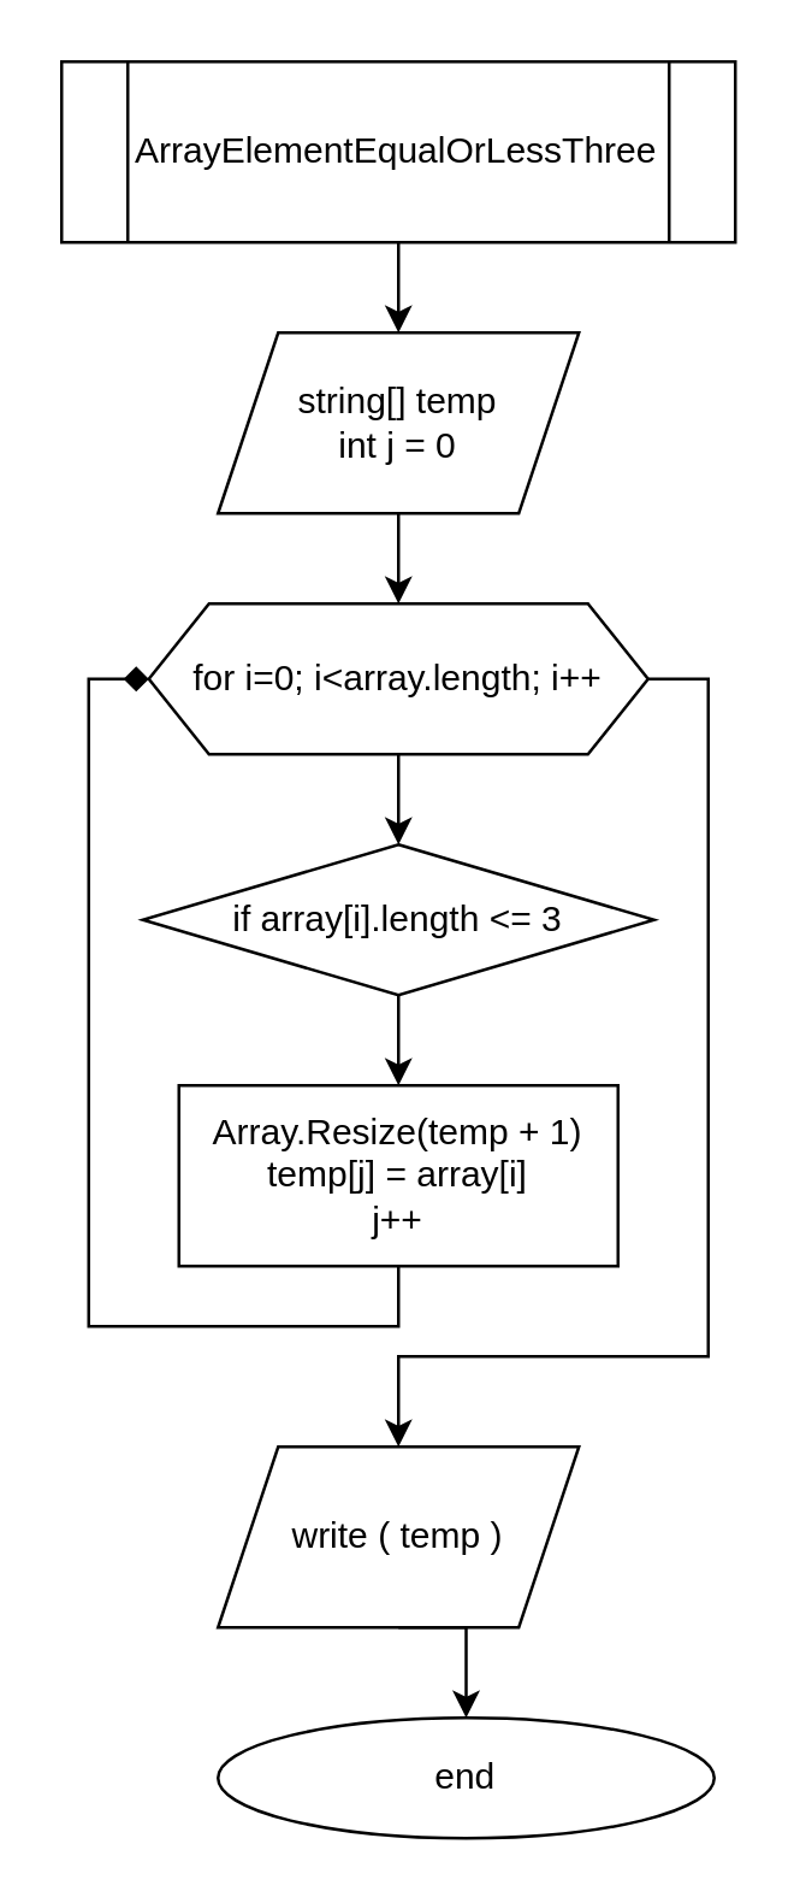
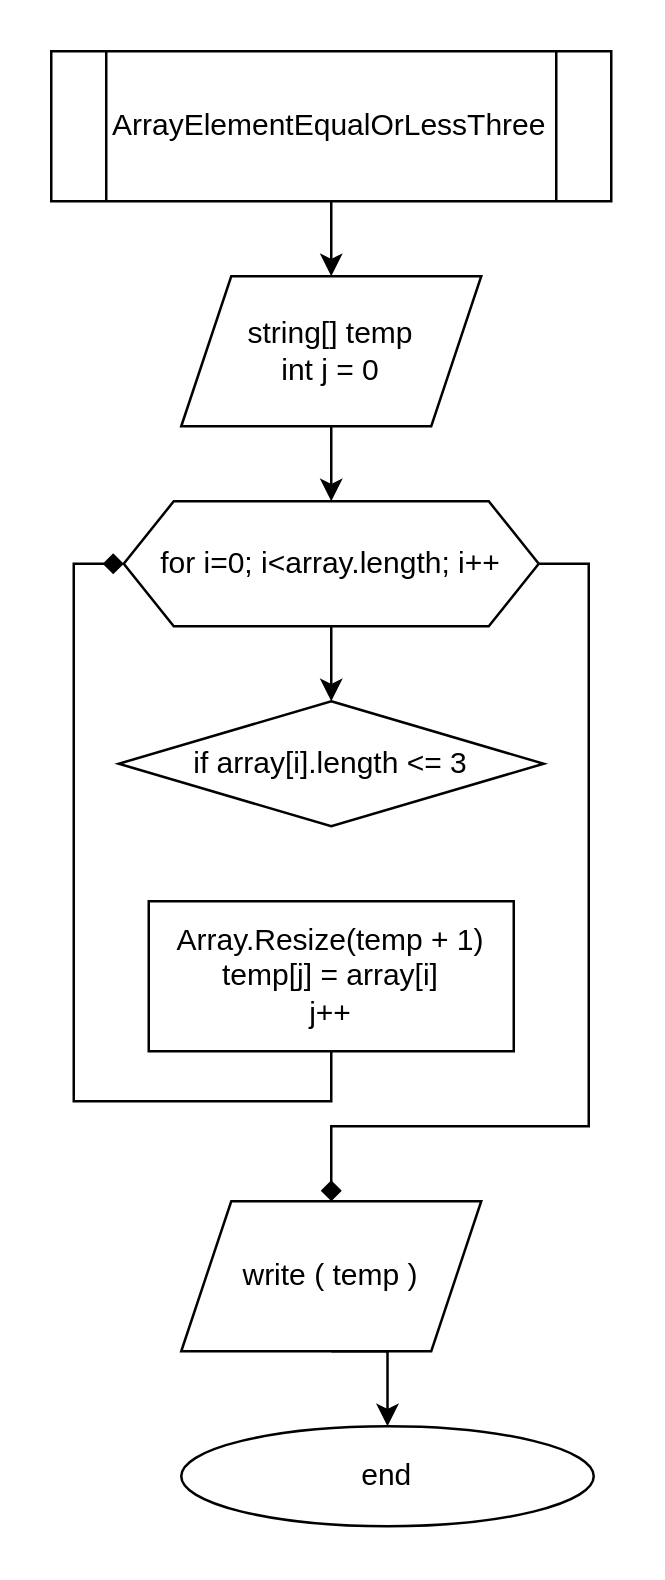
  <mxCell id="0" />
  <mxCell id="1" parent="0" />
  <mxCell id="2" value="" style="edgeStyle=orthogonalEdgeStyle;rounded=0;orthogonalLoop=1;jettySize=auto;html=1;entryX=0.5;entryY=0;entryDx=0;entryDy=0;" edge="1" parent="1" source="4" target="8"><mxGeometry relative="1" as="geometry" /></mxCell>
- <mxCell id="3" style="edgeStyle=orthogonalEdgeStyle;rounded=0;orthogonalLoop=1;jettySize=auto;html=1;exitX=1;exitY=0.5;exitDx=0;exitDy=0;entryX=0.5;entryY=0;entryDx=0;entryDy=0;" edge="1" parent="1" source="4" target="15"><mxGeometry relative="1" as="geometry"><Array as="points"><mxPoint x="235" y="225" /><mxPoint x="235" y="450" /><mxPoint x="132" y="450" /></Array></mxGeometry></mxCell>
+ <mxCell id="3" style="edgeStyle=orthogonalEdgeStyle;rounded=0;orthogonalLoop=1;jettySize=auto;html=1;exitX=1;exitY=0.5;exitDx=0;exitDy=0;entryX=0.5;entryY=0;entryDx=0;entryDy=0;endArrow=diamond;" edge="1" parent="1" source="4" target="15"><mxGeometry relative="1" as="geometry"><Array as="points"><mxPoint x="235" y="225" /><mxPoint x="235" y="450" /><mxPoint x="132" y="450" /></Array></mxGeometry></mxCell>
  <mxCell id="4" value="for i=0; i&amp;lt;array.length; i++" style="shape=hexagon;perimeter=hexagonPerimeter2;whiteSpace=wrap;html=1;fixedSize=1;" vertex="1" parent="1"><mxGeometry x="49" y="200" width="166" height="50" as="geometry" /></mxCell>
  <mxCell id="5" value="" style="edgeStyle=orthogonalEdgeStyle;rounded=0;orthogonalLoop=1;jettySize=auto;html=1;" edge="1" parent="1" source="6" target="11"><mxGeometry relative="1" as="geometry" /></mxCell>
  <mxCell id="6" value="ArrayElementEqualOrLessThree" style="shape=process;whiteSpace=wrap;html=1;backgroundOutline=1;" vertex="1" parent="1"><mxGeometry x="20" y="20" width="224" height="60" as="geometry" /></mxCell>
- <mxCell id="7" value="" style="edgeStyle=orthogonalEdgeStyle;rounded=0;orthogonalLoop=1;jettySize=auto;html=1;" edge="1" parent="1" source="8" target="13"><mxGeometry relative="1" as="geometry" /></mxCell>
  <mxCell id="8" value="if array[i].length &amp;lt;= 3" style="rhombus;whiteSpace=wrap;html=1;" vertex="1" parent="1"><mxGeometry x="47" y="280" width="170" height="50" as="geometry" /></mxCell>
  <mxCell id="9" value="end" style="ellipse;whiteSpace=wrap;html=1;" vertex="1" parent="1"><mxGeometry x="72" y="570" width="165" height="40" as="geometry" /></mxCell>
  <mxCell id="10" value="" style="edgeStyle=orthogonalEdgeStyle;rounded=0;orthogonalLoop=1;jettySize=auto;html=1;" edge="1" parent="1" source="11"><mxGeometry relative="1" as="geometry"><mxPoint x="132" y="200" as="targetPoint" /></mxGeometry></mxCell>
  <mxCell id="11" value="string[] temp&lt;br&gt;int j = 0" style="shape=parallelogram;perimeter=parallelogramPerimeter;whiteSpace=wrap;html=1;fixedSize=1;" vertex="1" parent="1"><mxGeometry x="72" y="110" width="120" height="60" as="geometry" /></mxCell>
  <mxCell id="12" style="edgeStyle=orthogonalEdgeStyle;rounded=0;orthogonalLoop=1;jettySize=auto;html=1;exitX=0.5;exitY=1;exitDx=0;exitDy=0;entryX=0;entryY=0.5;entryDx=0;entryDy=0;endArrow=diamond;" edge="1" parent="1" source="13" target="4"><mxGeometry relative="1" as="geometry" /></mxCell>
  <mxCell id="13" value="Array.Resize(temp + 1)&lt;br&gt;temp[j] = array[i]&lt;br&gt;j++" style="rounded=0;whiteSpace=wrap;html=1;" vertex="1" parent="1"><mxGeometry x="59" y="360" width="146" height="60" as="geometry" /></mxCell>
  <mxCell id="14" style="edgeStyle=orthogonalEdgeStyle;rounded=0;orthogonalLoop=1;jettySize=auto;html=1;exitX=0.5;exitY=1;exitDx=0;exitDy=0;entryX=0.5;entryY=0;entryDx=0;entryDy=0;" edge="1" parent="1" source="15" target="9"><mxGeometry relative="1" as="geometry" /></mxCell>
  <mxCell id="15" value="write ( temp )" style="shape=parallelogram;perimeter=parallelogramPerimeter;whiteSpace=wrap;html=1;fixedSize=1;" vertex="1" parent="1"><mxGeometry x="72" y="480" width="120" height="60" as="geometry" /></mxCell>
